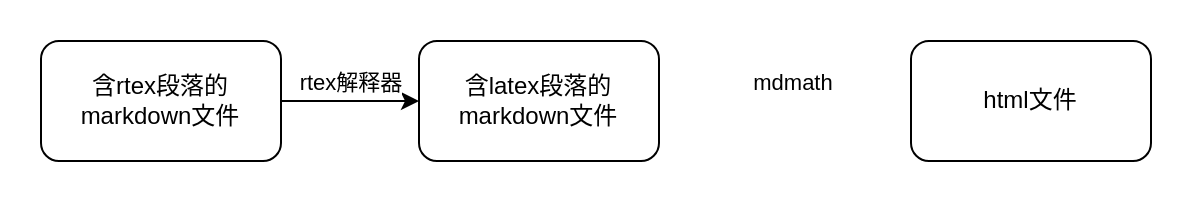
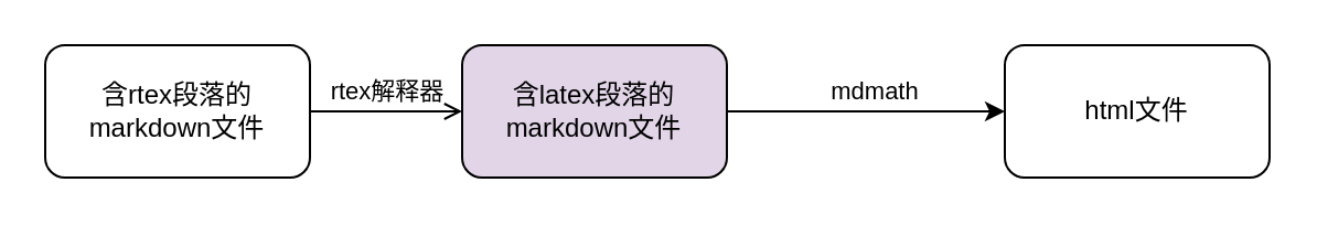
  <mxCell id="0" />
  <mxCell id="1" parent="0" />
- <mxCell id="2" value="" style="edgeStyle=orthogonalEdgeStyle;rounded=0;orthogonalLoop=1;jettySize=auto;html=1;" edge="1" parent="1" source="4" target="6"><mxGeometry relative="1" as="geometry" /></mxCell>
+ <mxCell id="2" value="" style="edgeStyle=orthogonalEdgeStyle;rounded=0;orthogonalLoop=1;jettySize=auto;html=1;endArrow=open;" edge="1" parent="1" source="4" target="6"><mxGeometry relative="1" as="geometry" /></mxCell>
  <mxCell id="3" value="rtex解释器" style="edgeLabel;html=1;align=center;verticalAlign=middle;resizable=0;points=[];" vertex="1" connectable="0" parent="2"><mxGeometry x="-0.197" y="-2" relative="1" as="geometry"><mxPoint x="6" y="-12" as="offset" /></mxGeometry></mxCell>
  <mxCell id="4" value="含rtex段落的markdown文件" style="rounded=1;whiteSpace=wrap;html=1;" vertex="1" parent="1"><mxGeometry x="20" y="20" width="120" height="60" as="geometry" /></mxCell>
- <mxCell id="6" value="含latex段落的markdown文件" style="whiteSpace=wrap;html=1;rounded=1;" vertex="1" parent="1"><mxGeometry x="209" y="20" width="120" height="60" as="geometry" /></mxCell>
+ <mxCell id="5" value="" style="edgeStyle=orthogonalEdgeStyle;rounded=0;orthogonalLoop=1;jettySize=auto;html=1;" edge="1" parent="1" source="6" target="7"><mxGeometry relative="1" as="geometry" /></mxCell>
+ <mxCell id="6" value="含latex段落的markdown文件" style="whiteSpace=wrap;html=1;rounded=1;fillColor=#e1d5e7;" vertex="1" parent="1"><mxGeometry x="209" y="20" width="120" height="60" as="geometry" /></mxCell>
  <mxCell id="7" value="html文件" style="whiteSpace=wrap;html=1;rounded=1;" vertex="1" parent="1"><mxGeometry x="455" y="20" width="120" height="60" as="geometry" /></mxCell>
  <mxCell id="8" value="mdmath" style="edgeLabel;html=1;align=center;verticalAlign=middle;resizable=0;points=[];" vertex="1" connectable="0" parent="1"><mxGeometry x="395" y="40" as="geometry" /></mxCell>
